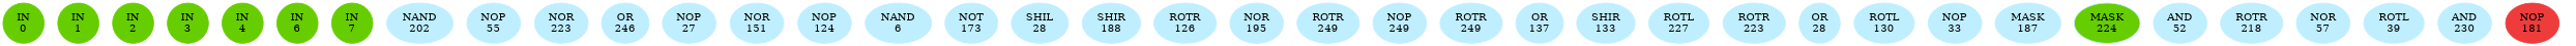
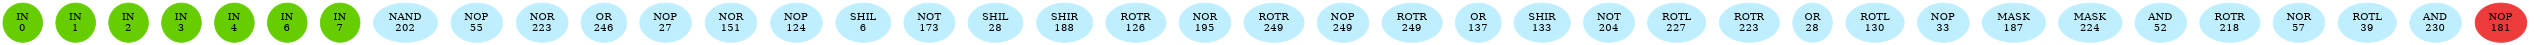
  graph {
    ordering=out
    rankdir=BT
    ranksep=0.75
    splines=polyline
    node [color=lightblue1 style=filled]
    edge [style=invis]
    n1 [color=chartreuse3 label="IN\n0"]
    n2 [color=chartreuse3 label="IN\n1"]
    n3 [color=chartreuse3 label="IN\n2"]
    n4 [color=chartreuse3 label="IN\n3"]
    n5 [color=chartreuse3 label="IN\n4"]
    n6 [color=chartreuse3 label="IN\n6"]
    n7 [color=chartreuse3 label="IN\n7"]
    n8 [label="NAND\n202"]
    n9 [label="NOP\n55"]
    n10 [label="NOR\n223"]
    n11 [label="OR\n246"]
    n12 [label="NOP\n27"]
    n13 [label="NOR\n151"]
    n14 [label="NOP\n124"]
-   n15 [label="NAND\n6"]
+   n15 [label="SHIL\n6"]
    n16 [label="NOT\n173"]
    n17 [label="SHIL\n28"]
    n18 [label="SHIR\n188"]
    n19 [label="ROTR\n126"]
    n20 [label="NOR\n195"]
    n21 [label="ROTR\n249"]
    n22 [label="NOP\n249"]
    n23 [label="ROTR\n249"]
    n24 [label="OR\n137"]
    n25 [label="SHIR\n133"]
+   n26 [label="NOT\n204"]
    n27 [label="ROTL\n227"]
    n28 [label="ROTR\n223"]
    n29 [label="OR\n28"]
    n30 [label="ROTL\n130"]
    n31 [label="NOP\n33"]
    n32 [label="MASK\n187"]
-   n33 [label="MASK\n224" fillcolor=chartreuse3]
+   n33 [label="MASK\n224"]
    n34 [label="AND\n52"]
    n35 [label="ROTR\n218"]
    n36 [label="NOR\n57"]
    n37 [label="ROTL\n39"]
    n38 [label="AND\n230"]
    n39 [color=brown2 label="NOP\n181"]
    subgraph sub_1 {
      rank=same
      n1
      n2
      n3
      n4
      n5
      n6
      n7
    }
    subgraph sub_2 {
      rank=same
      n8
      n9
      n10
      n11
      n12
      n13
      n14
      n15
    }
    subgraph sub_3 {
      rank=same
      n16
      n17
      n18
      n19
      n20
      n21
      n22
      n23
    }
    subgraph sub_4 {
      rank=same
      n24
      n25
+     n26
      n27
      n28
      n29
      n30
      n31
    }
    subgraph sub_5 {
      rank=same
      n32
      n33
      n34
      n35
      n36
      n37
      n38
    }
    subgraph sub_6 {
      rank=same
      n39
    }
    n1 -- n2
    n2 -- n3
    n3 -- n4
    n4 -- n5
    n6 -- n7
    n8 -- n9
    n9 -- n10
    n10 -- n11
    n11 -- n12
    n12 -- n13
    n13 -- n14
    n14 -- n15
    n16 -- n17
    n17 -- n18
    n18 -- n19
    n19 -- n20
    n20 -- n21
    n21 -- n22
    n22 -- n23
    n24 -- n25
+   n25 -- n26
+   n26 -- n27
    n27 -- n28
    n28 -- n29
    n29 -- n30
    n30 -- n31
    n33 -- n34
    n34 -- n35
    n35 -- n36
    n36 -- n37
    n37 -- n38
    n39 -- n39
  }
